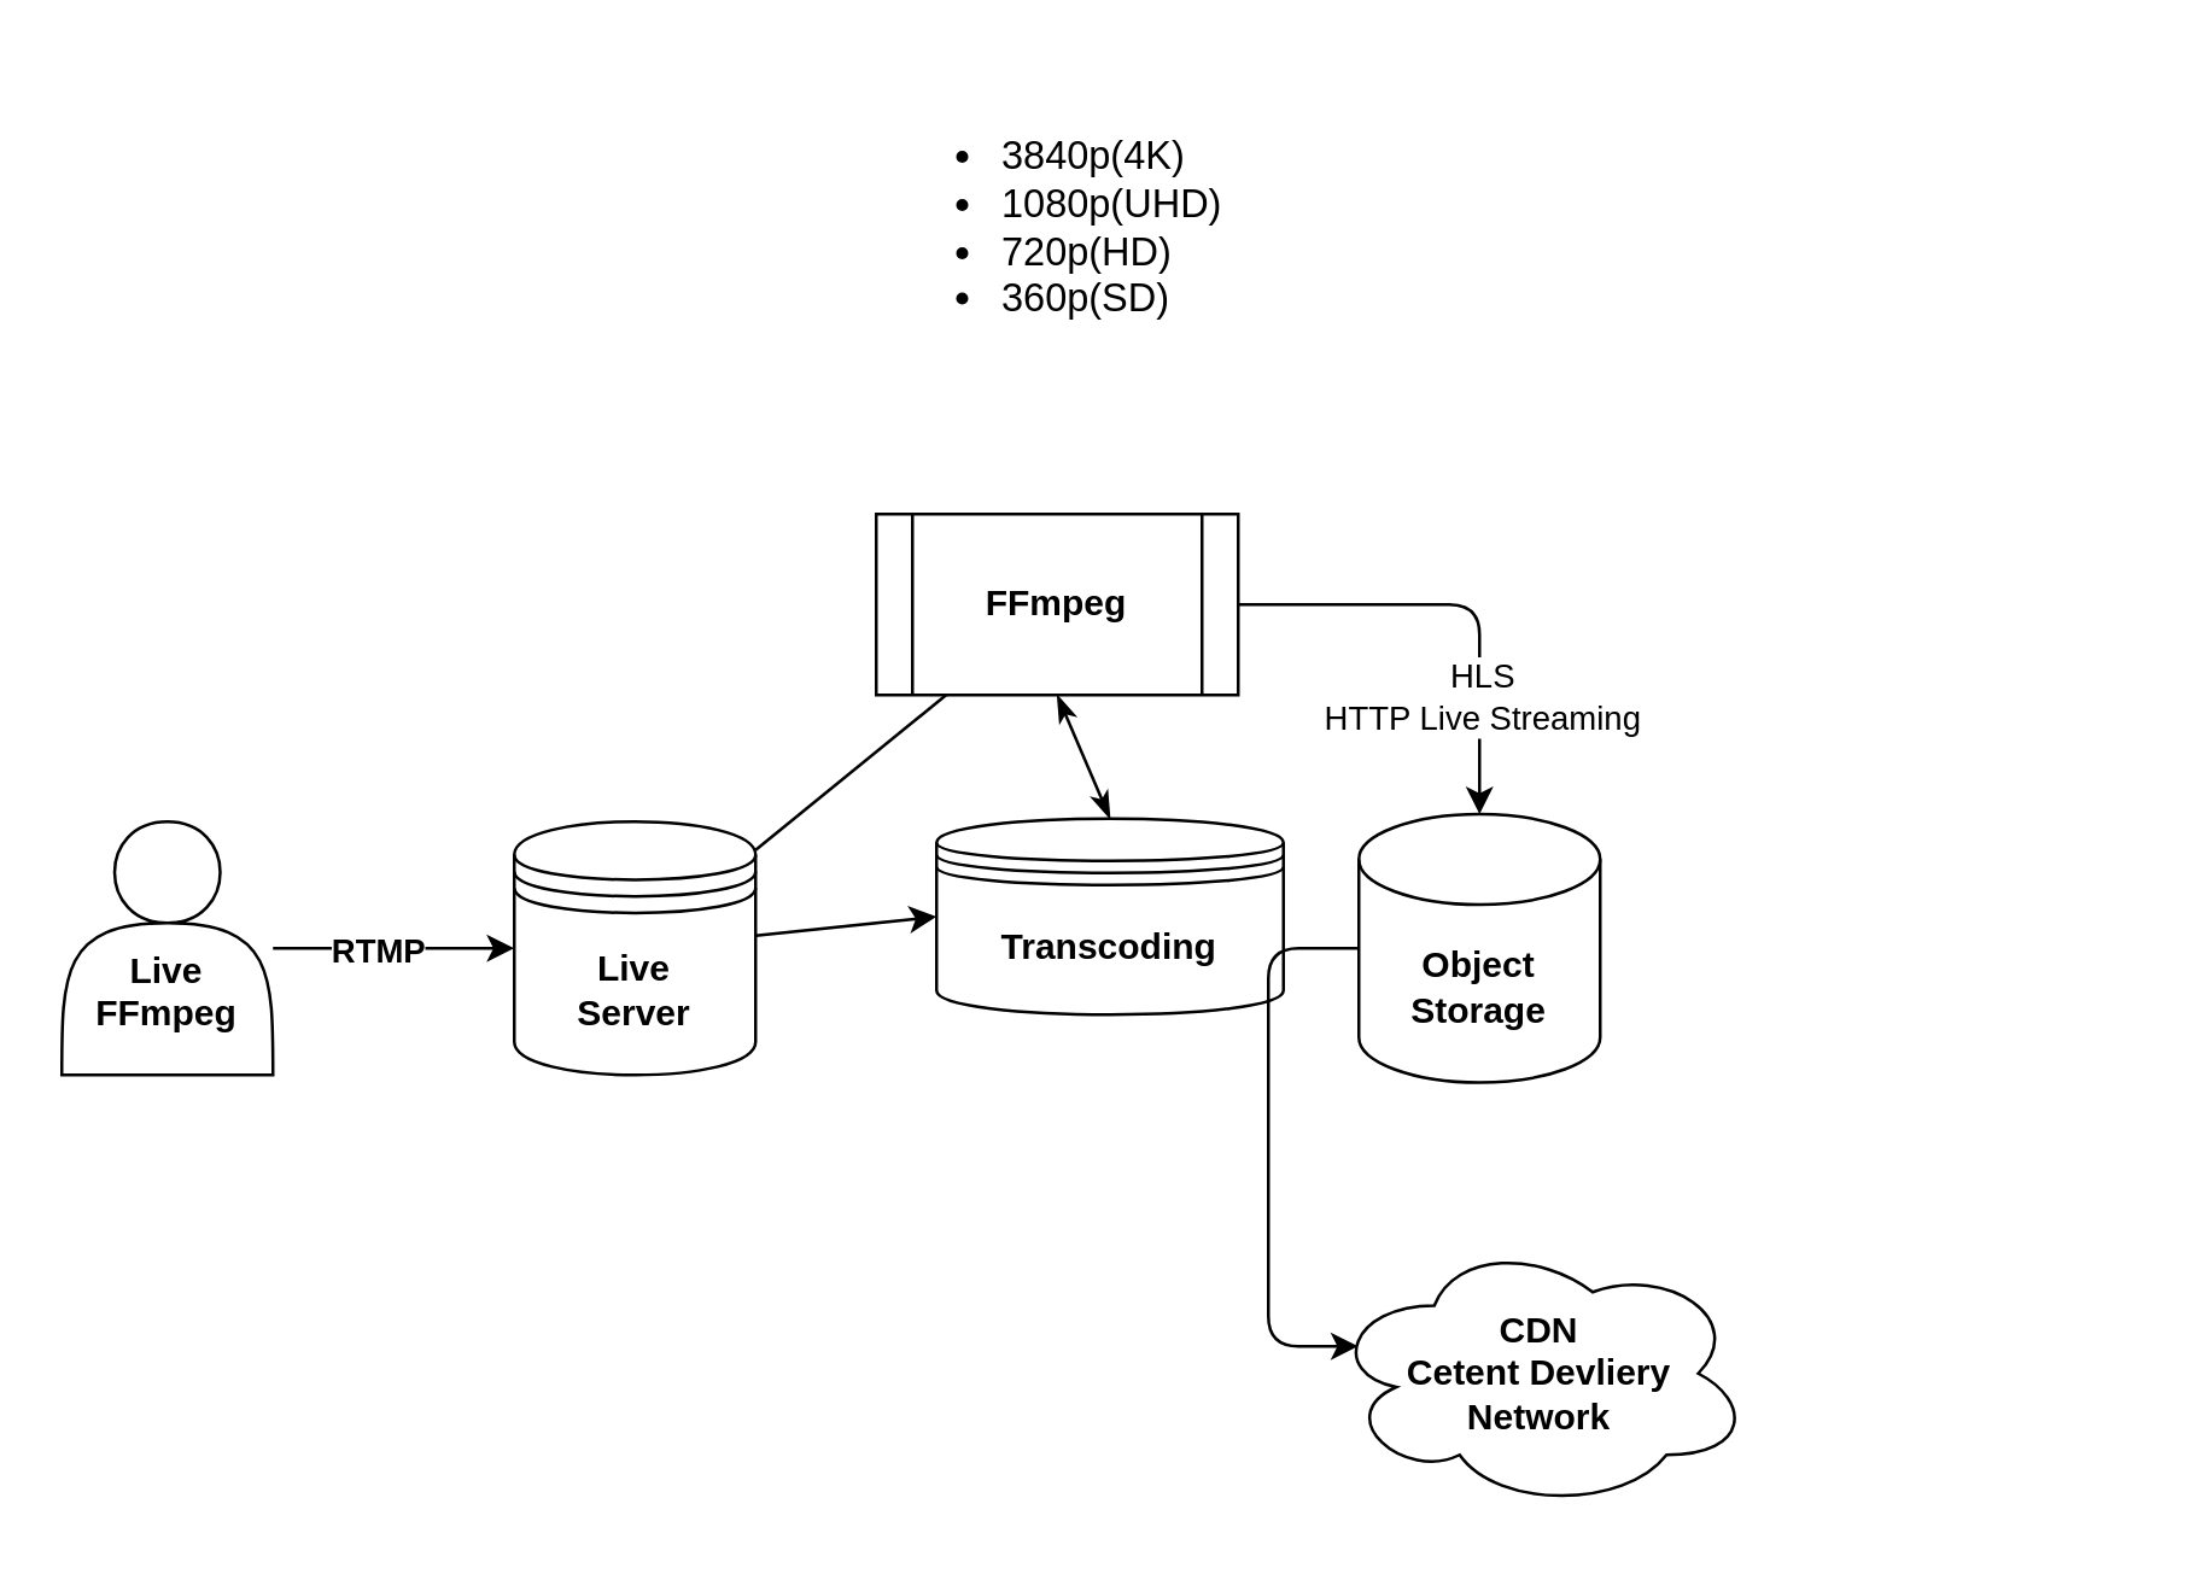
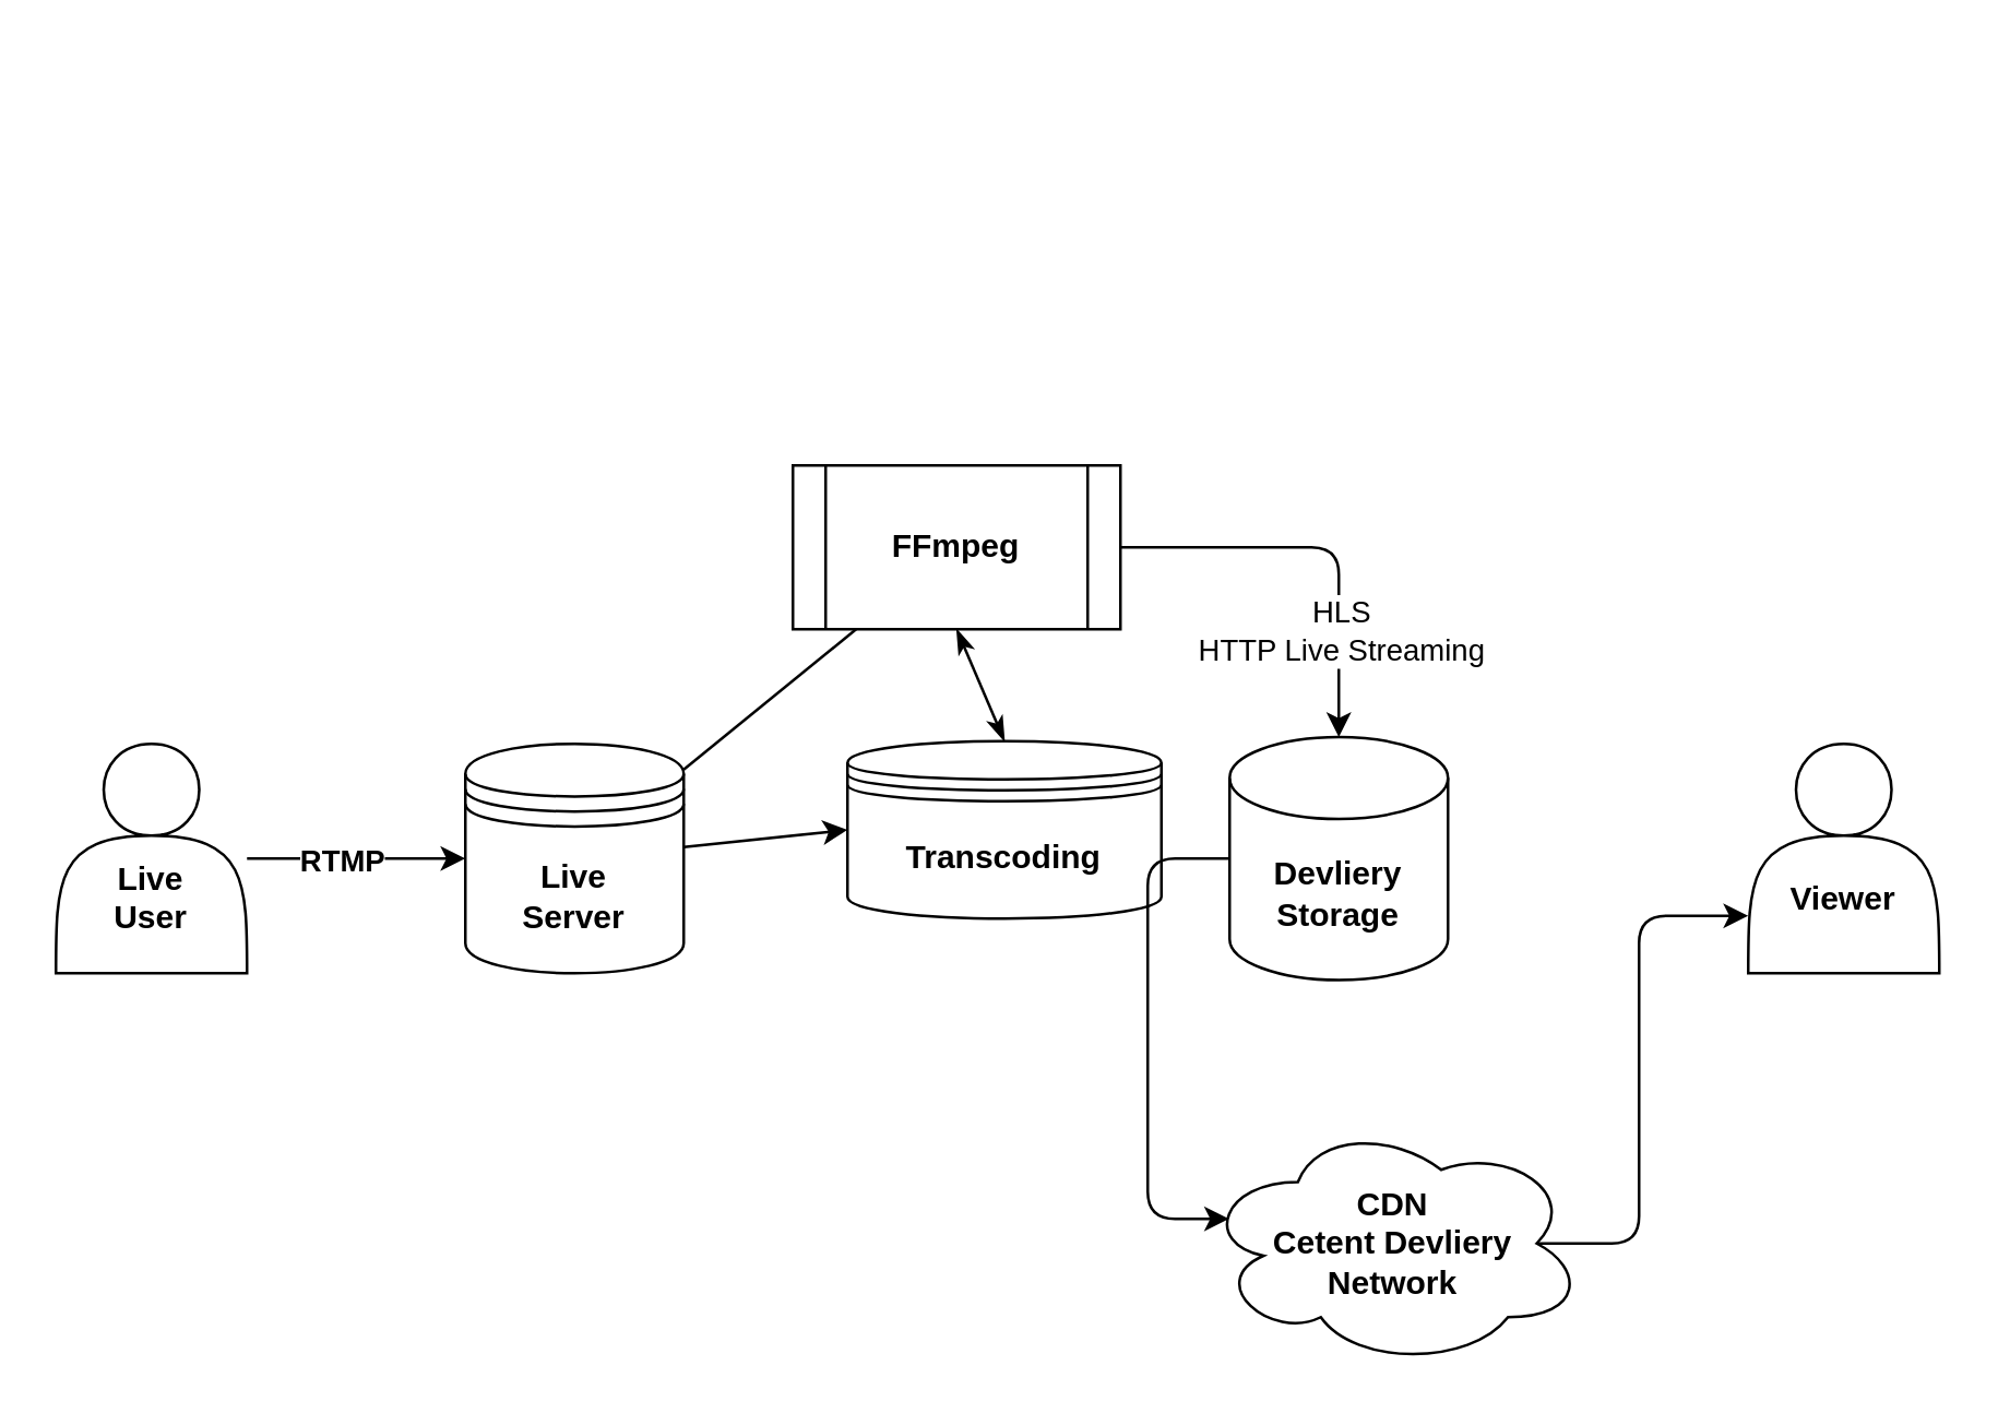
  <mxCell id="0" />
  <mxCell id="1" parent="0" />
  <mxCell id="2" style="edgeStyle=none;html=1;entryX=0;entryY=0.5;entryDx=0;entryDy=0;" parent="1" source="4" target="6" edge="1"><mxGeometry relative="1" as="geometry" /></mxCell>
  <mxCell id="3" value="&lt;b&gt;RTMP&lt;/b&gt;" style="edgeLabel;html=1;align=center;verticalAlign=middle;resizable=0;points=[];" parent="2" vertex="1" connectable="0"><mxGeometry x="-0.144" y="2" relative="1" as="geometry"><mxPoint y="2" as="offset" /></mxGeometry></mxCell>
- <mxCell id="4" value="&lt;b&gt;&lt;br&gt;&lt;br&gt;Live&lt;br&gt;FFmpeg&lt;/b&gt;" style="shape=actor;whiteSpace=wrap;html=1;" parent="1" vertex="1"><mxGeometry x="20" y="272" width="70" height="84" as="geometry" /></mxCell>
+ <mxCell id="4" value="&lt;b&gt;&lt;br&gt;&lt;br&gt;Live&lt;br&gt;User&lt;/b&gt;" style="shape=actor;whiteSpace=wrap;html=1;" parent="1" vertex="1"><mxGeometry x="20" y="272" width="70" height="84" as="geometry" /></mxCell>
  <mxCell id="5" style="edgeStyle=none;html=1;entryX=0;entryY=0.5;entryDx=0;entryDy=0;" parent="1" source="6" target="14" edge="1"><mxGeometry relative="1" as="geometry"><mxPoint x="320" y="314" as="targetPoint" /></mxGeometry></mxCell>
  <mxCell id="6" value="&lt;b&gt;Live &lt;br&gt;Server&lt;/b&gt;" style="shape=datastore;whiteSpace=wrap;html=1;" parent="1" vertex="1"><mxGeometry x="170" y="272" width="80" height="84" as="geometry" /></mxCell>
  <mxCell id="7" style="edgeStyle=none;html=1;exitX=0.5;exitY=0;exitDx=0;exitDy=0;entryX=0.5;entryY=1;entryDx=0;entryDy=0;endArrow=classicThin;endFill=1;strokeColor=default;startArrow=classicThin;startFill=1;" edge="1" parent="1" source="14" target="13"><mxGeometry relative="1" as="geometry"><mxPoint x="355" y="268" as="sourcePoint" /></mxGeometry></mxCell>
- <mxCell id="9" value="&lt;ul style=&quot;font-size: 13px&quot;&gt;&lt;li&gt;&lt;span&gt;3840p(4K)&lt;/span&gt;&lt;/li&gt;&lt;li&gt;&lt;span&gt;1080p(UHD)&lt;/span&gt;&lt;br&gt;&lt;/li&gt;&lt;li&gt;720p(HD)&lt;/li&gt;&lt;li&gt;360p(SD)&lt;/li&gt;&lt;/ul&gt;" style="text;strokeColor=none;fillColor=none;html=1;whiteSpace=wrap;verticalAlign=middle;overflow=hidden;" parent="1" vertex="1"><mxGeometry x="290" y="20" width="120" height="110" as="geometry" /></mxCell>
+ <mxCell id="8" value="&lt;b&gt;&lt;br&gt;&lt;br&gt;Viewer&lt;br&gt;&lt;/b&gt;" style="shape=actor;whiteSpace=wrap;html=1;" parent="1" vertex="1"><mxGeometry x="640" y="272" width="70" height="84" as="geometry" /></mxCell>
  <mxCell id="10" style="edgeStyle=none;html=1;endArrow=none;endFill=0;strokeColor=default;" edge="1" parent="1" source="13" target="6"><mxGeometry relative="1" as="geometry" /></mxCell>
  <mxCell id="11" style="edgeStyle=none;html=1;exitX=1;exitY=0.5;exitDx=0;exitDy=0;entryX=0.5;entryY=0;entryDx=0;entryDy=0;entryPerimeter=0;startArrow=none;startFill=0;endArrow=classic;endFill=1;strokeColor=default;" edge="1" parent="1" source="13" target="16"><mxGeometry relative="1" as="geometry"><Array as="points"><mxPoint x="490" y="200" /></Array></mxGeometry></mxCell>
  <mxCell id="12" value="HLS&lt;br&gt;HTTP Live Streaming" style="edgeLabel;html=1;align=center;verticalAlign=middle;resizable=0;points=[];" vertex="1" connectable="0" parent="11"><mxGeometry x="0.306" relative="1" as="geometry"><mxPoint y="12" as="offset" /></mxGeometry></mxCell>
  <mxCell id="13" value="FFmpeg" style="shape=process;whiteSpace=wrap;html=1;backgroundOutline=1;fontStyle=1" vertex="1" parent="1"><mxGeometry x="290" y="170" width="120" height="60" as="geometry" /></mxCell>
  <mxCell id="14" value="&lt;b&gt;Transcoding&lt;/b&gt;" style="shape=datastore;whiteSpace=wrap;html=1;" vertex="1" parent="1"><mxGeometry x="310" y="271" width="115" height="65" as="geometry" /></mxCell>
  <mxCell id="15" style="edgeStyle=none;html=1;entryX=0.07;entryY=0.4;entryDx=0;entryDy=0;entryPerimeter=0;startArrow=none;startFill=0;endArrow=classic;endFill=1;strokeColor=default;" edge="1" parent="1" source="16" target="18"><mxGeometry relative="1" as="geometry"><Array as="points"><mxPoint x="420" y="314" /><mxPoint x="420" y="446" /></Array></mxGeometry></mxCell>
- <mxCell id="16" value="&lt;b&gt;Object Storage&lt;/b&gt;" style="shape=cylinder3;whiteSpace=wrap;html=1;boundedLbl=1;backgroundOutline=1;size=15;" vertex="1" parent="1"><mxGeometry x="450" y="269.5" width="80" height="89" as="geometry" /></mxCell>
+ <mxCell id="16" value="&lt;b&gt;Devliery Storage&lt;/b&gt;" style="shape=cylinder3;whiteSpace=wrap;html=1;boundedLbl=1;backgroundOutline=1;size=15;" vertex="1" parent="1"><mxGeometry x="450" y="269.5" width="80" height="89" as="geometry" /></mxCell>
+ <mxCell id="17" style="edgeStyle=none;html=1;entryX=0;entryY=0.75;entryDx=0;entryDy=0;startArrow=none;startFill=0;endArrow=classic;endFill=1;strokeColor=default;exitX=0.875;exitY=0.5;exitDx=0;exitDy=0;exitPerimeter=0;" edge="1" parent="1" source="18" target="8"><mxGeometry relative="1" as="geometry"><mxPoint x="570" y="320" as="sourcePoint" /><Array as="points"><mxPoint x="600" y="455" /><mxPoint x="600" y="335" /></Array></mxGeometry></mxCell>
  <mxCell id="18" value="&lt;b&gt;CDN&lt;br&gt;Cetent Devliery &lt;br&gt;Network&lt;/b&gt;" style="ellipse;shape=cloud;whiteSpace=wrap;html=1;" vertex="1" parent="1"><mxGeometry x="440" y="410" width="140" height="90" as="geometry" /></mxCell>
